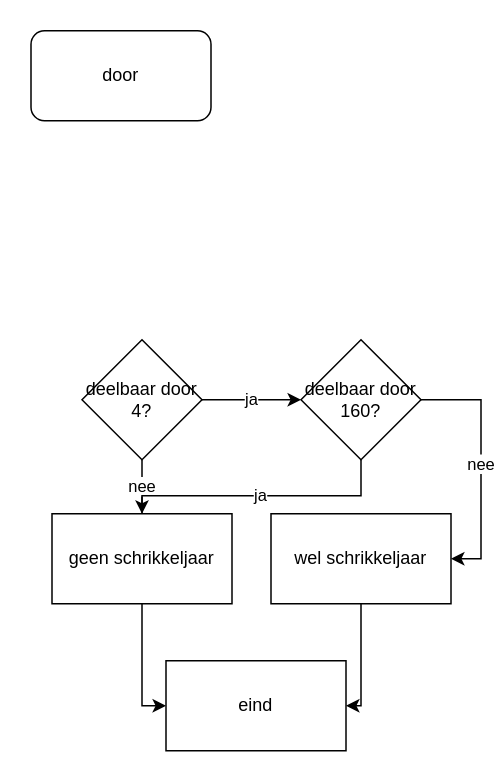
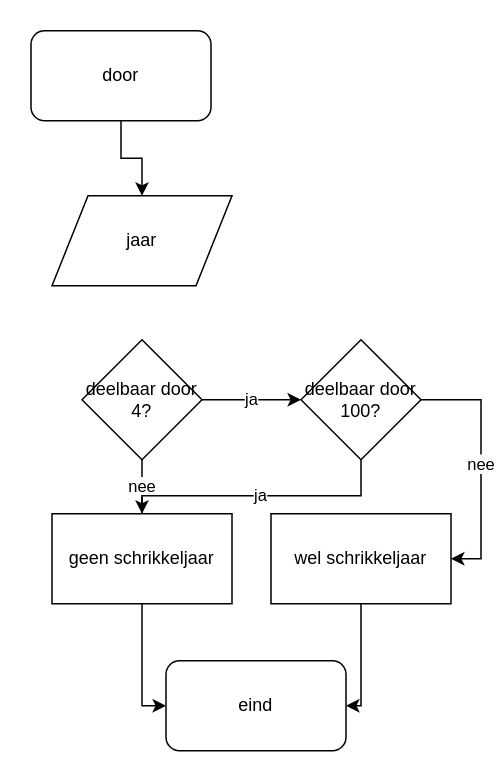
  <mxCell id="0" />
  <mxCell id="1" parent="0" />
+ <mxCell id="2" value="" style="edgeStyle=orthogonalEdgeStyle;rounded=0;orthogonalLoop=1;jettySize=auto;html=1;" edge="1" parent="1" source="3" target="4"><mxGeometry relative="1" as="geometry" /></mxCell>
  <mxCell id="3" value="door" style="rounded=1;whiteSpace=wrap;html=1;" vertex="1" parent="1"><mxGeometry x="20" y="20" width="120" height="60" as="geometry" /></mxCell>
+ <mxCell id="4" value="jaar" style="shape=parallelogram;perimeter=parallelogramPerimeter;whiteSpace=wrap;html=1;" vertex="1" parent="1"><mxGeometry x="34" y="130" width="120" height="60" as="geometry" /></mxCell>
  <mxCell id="5" value="ja" style="edgeStyle=orthogonalEdgeStyle;rounded=0;orthogonalLoop=1;jettySize=auto;html=1;" edge="1" parent="1" source="7" target="10"><mxGeometry relative="1" as="geometry" /></mxCell>
  <mxCell id="6" value="nee" style="edgeStyle=orthogonalEdgeStyle;rounded=0;orthogonalLoop=1;jettySize=auto;html=1;endArrow=none;" edge="1" parent="1" source="7" target="12"><mxGeometry relative="1" as="geometry" /></mxCell>
  <mxCell id="7" value="deelbaar door 4?" style="rhombus;whiteSpace=wrap;html=1;" vertex="1" parent="1"><mxGeometry x="54" y="226" width="80" height="80" as="geometry" /></mxCell>
  <mxCell id="8" value="ja" style="edgeStyle=orthogonalEdgeStyle;rounded=0;orthogonalLoop=1;jettySize=auto;html=1;entryX=0.5;entryY=0;entryDx=0;entryDy=0;" edge="1" parent="1" source="10" target="12"><mxGeometry relative="1" as="geometry"><Array as="points"><mxPoint x="240" y="330" /><mxPoint x="94" y="330" /></Array></mxGeometry></mxCell>
  <mxCell id="9" value="nee" style="edgeStyle=orthogonalEdgeStyle;rounded=0;orthogonalLoop=1;jettySize=auto;html=1;entryX=1;entryY=0.5;entryDx=0;entryDy=0;exitX=1;exitY=0.5;exitDx=0;exitDy=0;" edge="1" parent="1" source="10" target="14"><mxGeometry relative="1" as="geometry"><mxPoint x="360" y="266" as="targetPoint" /></mxGeometry></mxCell>
- <mxCell id="10" value="deelbaar door 160?" style="rhombus;whiteSpace=wrap;html=1;" vertex="1" parent="1"><mxGeometry x="200" y="226" width="80" height="80" as="geometry" /></mxCell>
+ <mxCell id="10" value="deelbaar door 100?" style="rhombus;whiteSpace=wrap;html=1;" vertex="1" parent="1"><mxGeometry x="200" y="226" width="80" height="80" as="geometry" /></mxCell>
  <mxCell id="11" value="" style="edgeStyle=orthogonalEdgeStyle;rounded=0;orthogonalLoop=1;jettySize=auto;html=1;entryX=0;entryY=0.5;entryDx=0;entryDy=0;" edge="1" parent="1" source="12" target="15"><mxGeometry relative="1" as="geometry"><mxPoint x="94" y="482" as="targetPoint" /><Array as="points"><mxPoint x="94" y="470" /></Array></mxGeometry></mxCell>
  <mxCell id="12" value="geen schrikkeljaar" style="rounded=0;whiteSpace=wrap;html=1;" vertex="1" parent="1"><mxGeometry x="34" y="342" width="120" height="60" as="geometry" /></mxCell>
  <mxCell id="13" value="" style="edgeStyle=orthogonalEdgeStyle;rounded=0;orthogonalLoop=1;jettySize=auto;html=1;entryX=1;entryY=0.5;entryDx=0;entryDy=0;" edge="1" parent="1" source="14" target="15"><mxGeometry relative="1" as="geometry"><mxPoint x="240" y="482" as="targetPoint" /><Array as="points"><mxPoint x="240" y="470" /></Array></mxGeometry></mxCell>
  <mxCell id="14" value="wel schrikkeljaar" style="rounded=0;whiteSpace=wrap;html=1;" vertex="1" parent="1"><mxGeometry x="180" y="342" width="120" height="60" as="geometry" /></mxCell>
- <mxCell id="15" value="eind" style="whiteSpace=wrap;html=1;rounded=0;" vertex="1" parent="1"><mxGeometry x="110" y="440" width="120" height="60" as="geometry" /></mxCell>
+ <mxCell id="15" value="eind" style="rounded=1;whiteSpace=wrap;html=1;" vertex="1" parent="1"><mxGeometry x="110" y="440" width="120" height="60" as="geometry" /></mxCell>
